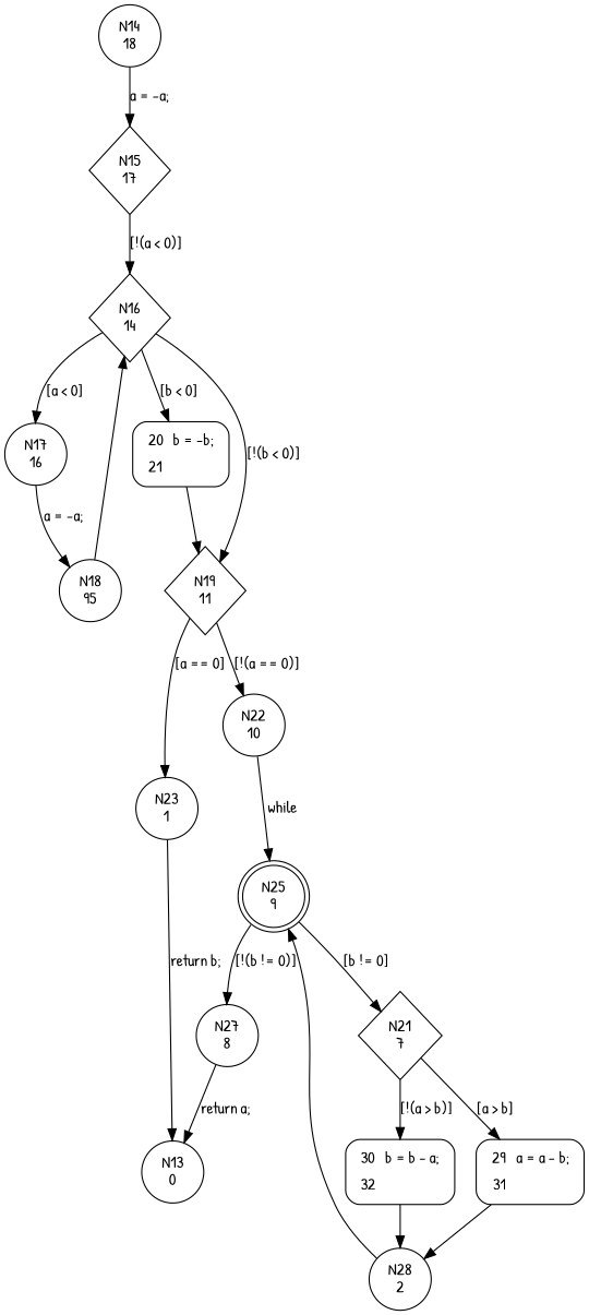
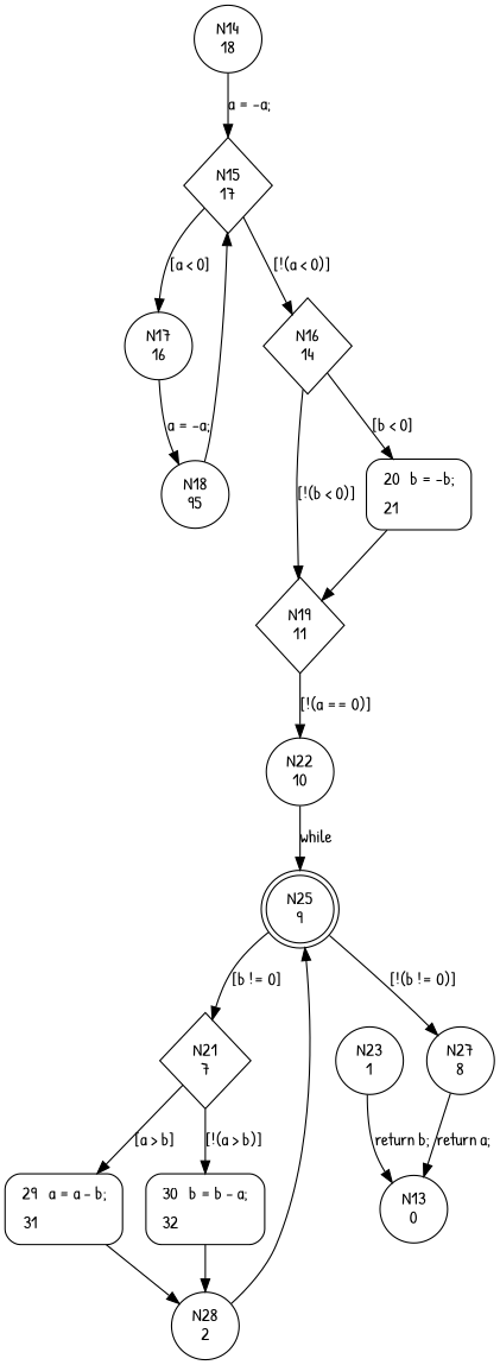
  digraph {
    fontname="Patrick Hand"
    node [fontname="Patrick Hand" shape=circle]
    edge [fontname="Patrick Hand"]
    n1 [label="N15\n17" shape=diamond]
    n2 [label="N17\n16"]
    n3 [label="N16\n14" shape=diamond]
    n4 [label="N18\n95"]
    n5 [fillcolor=white label=<<table border="0" cellborder="0" cellpadding="3" bgcolor="white"><tr><td align="right">20</td><td align="left">b = -b;</td></tr><tr><td align="right">21</td><td align="left"></td></tr></table>> penwidth=1 shape=Mrecord style="filled,bold"]
    n6 [label="N19\n11" shape=diamond]
    n7 [label="N23\n1"]
    n8 [label="N22\n10"]
    n9 [label="N13\n0"]
    n10 [label="N25\n9" shape=doublecircle]
    n11 [label="N21\n7" shape=diamond]
    n12 [label="N27\n8"]
    n13 [fillcolor=white label=<<table border="0" cellborder="0" cellpadding="3" bgcolor="white"><tr><td align="right">29</td><td align="left">a = a - b;</td></tr><tr><td align="right">31</td><td align="left"></td></tr></table>> penwidth=1 shape=Mrecord style="filled,bold"]
    n14 [fillcolor=white label=<<table border="0" cellborder="0" cellpadding="3" bgcolor="white"><tr><td align="right">30</td><td align="left">b = b - a;</td></tr><tr><td align="right">32</td><td align="left"></td></tr></table>> penwidth=1 shape=Mrecord style="filled,bold"]
    n15 [label="N28\n2"]
    n16 [label="N14\n18"]
-   n3 -> n2 [label="[a < 0]"]
+   n1 -> n2 [label="[a < 0]"]
    n1 -> n3 [label="[!(a < 0)]"]
    n2 -> n4 [label="a = -a;"]
    n3 -> n5 [label="[b < 0]"]
    n3 -> n6 [label="[!(b < 0)]"]
-   n4 -> n3
+   n4 -> n1
    n5 -> n6
-   n6 -> n7 [label="[a == 0]"]
    n6 -> n8 [label="[!(a == 0)]"]
    n7 -> n9 [label="return b;"]
    n8 -> n10 [label=while]
    n10 -> n11 [label="[b != 0]"]
    n10 -> n12 [label="[!(b != 0)]"]
    n11 -> n13 [label="[a > b]"]
    n11 -> n14 [label="[!(a > b)]"]
    n12 -> n9 [label="return a;"]
    n13 -> n15
    n14 -> n15
    n15 -> n10
    n16 -> n1 [label="a = -a;"]
  }
